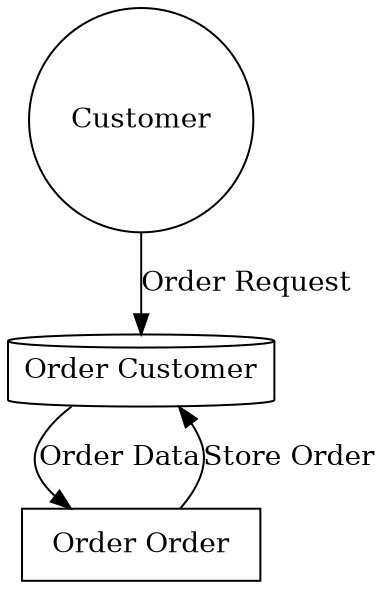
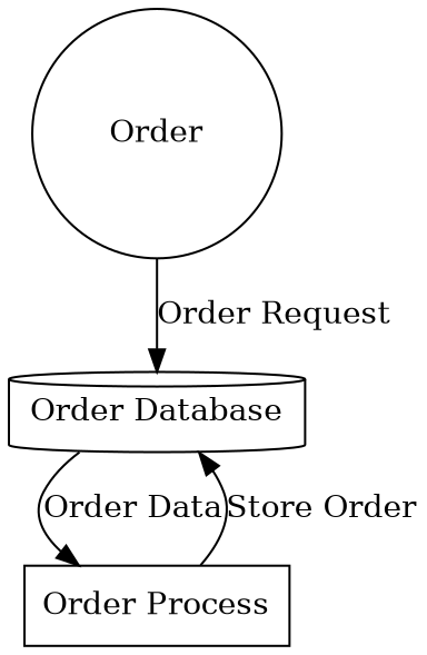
  digraph {
-   n1 [label=Customer shape=circle]
-   n2 [label="Order Customer" shape=cylinder]
-   n3 [label="Order Order" shape=rectangle]
+   n1 [label=Order shape=circle]
+   n2 [label="Order Database" shape=cylinder]
+   n3 [label="Order Process" shape=rectangle]
    n1 -> n2 [label="Order Request"]
    n2 -> n3 [label="Order Data"]
    n3 -> n2 [label="Store Order"]
  }
